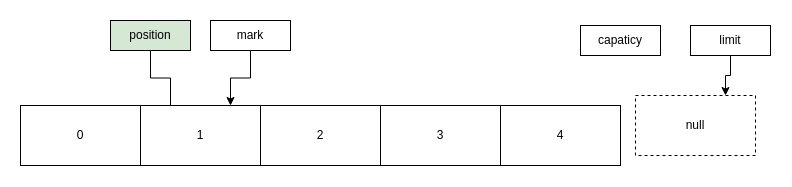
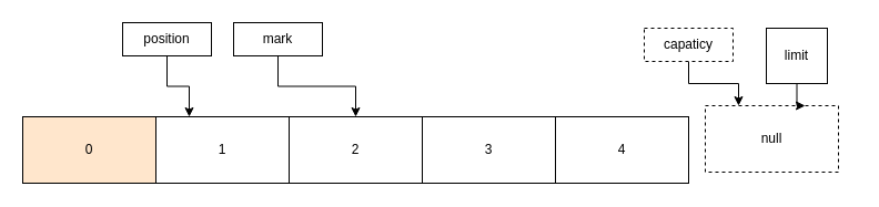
  <mxCell id="0" />
  <mxCell id="1" parent="0" />
- <mxCell id="2" value="0" style="rounded=0;whiteSpace=wrap;html=1;" vertex="1" parent="1"><mxGeometry x="20" y="105" width="120" height="60" as="geometry" /></mxCell>
+ <mxCell id="2" value="0" style="rounded=0;whiteSpace=wrap;html=1;fillColor=#ffe6cc;" vertex="1" parent="1"><mxGeometry x="20" y="105" width="120" height="60" as="geometry" /></mxCell>
  <mxCell id="3" value="1" style="rounded=0;whiteSpace=wrap;html=1;" vertex="1" parent="1"><mxGeometry x="140" y="105" width="120" height="60" as="geometry" /></mxCell>
  <mxCell id="4" value="2" style="rounded=0;whiteSpace=wrap;html=1;" vertex="1" parent="1"><mxGeometry x="260" y="105" width="120" height="60" as="geometry" /></mxCell>
  <mxCell id="5" value="3" style="rounded=0;whiteSpace=wrap;html=1;" vertex="1" parent="1"><mxGeometry x="380" y="105" width="120" height="60" as="geometry" /></mxCell>
  <mxCell id="6" value="4" style="rounded=0;whiteSpace=wrap;html=1;" vertex="1" parent="1"><mxGeometry x="500" y="105" width="120" height="60" as="geometry" /></mxCell>
- <mxCell id="7" style="edgeStyle=orthogonalEdgeStyle;rounded=0;orthogonalLoop=1;jettySize=auto;html=1;entryX=0.25;entryY=0;entryDx=0;entryDy=0;endArrow=none;" edge="1" parent="1" source="8" target="3"><mxGeometry relative="1" as="geometry" /></mxCell>
- <mxCell id="8" value="position" style="rounded=0;whiteSpace=wrap;html=1;fillColor=#d5e8d4;" vertex="1" parent="1"><mxGeometry x="110" y="20" width="80" height="30" as="geometry" /></mxCell>
- <mxCell id="9" style="edgeStyle=orthogonalEdgeStyle;rounded=0;orthogonalLoop=1;jettySize=auto;html=1;entryX=0.75;entryY=0;entryDx=0;entryDy=0;" edge="1" parent="1" source="10" target="3"><mxGeometry relative="1" as="geometry" /></mxCell>
+ <mxCell id="7" style="edgeStyle=orthogonalEdgeStyle;rounded=0;orthogonalLoop=1;jettySize=auto;html=1;entryX=0.25;entryY=0;entryDx=0;entryDy=0;" edge="1" parent="1" source="8" target="3"><mxGeometry relative="1" as="geometry" /></mxCell>
+ <mxCell id="8" value="position" style="rounded=0;whiteSpace=wrap;html=1;" vertex="1" parent="1"><mxGeometry x="110" y="20" width="80" height="30" as="geometry" /></mxCell>
+ <mxCell id="9" style="edgeStyle=orthogonalEdgeStyle;rounded=0;orthogonalLoop=1;jettySize=auto;html=1;" edge="1" parent="1" source="10" target="4"><mxGeometry relative="1" as="geometry" /></mxCell>
  <mxCell id="10" value="mark" style="rounded=0;whiteSpace=wrap;html=1;" vertex="1" parent="1"><mxGeometry x="210" y="20" width="80" height="30" as="geometry" /></mxCell>
- <mxCell id="12" value="capaticy" style="rounded=0;whiteSpace=wrap;html=1;" vertex="1" parent="1"><mxGeometry x="580" y="25" width="80" height="30" as="geometry" /></mxCell>
+ <mxCell id="11" style="edgeStyle=orthogonalEdgeStyle;rounded=0;orthogonalLoop=1;jettySize=auto;html=1;exitX=0.5;exitY=1;exitDx=0;exitDy=0;entryX=0.25;entryY=0;entryDx=0;entryDy=0;" edge="1" parent="1" source="12" target="13"><mxGeometry relative="1" as="geometry" /></mxCell>
+ <mxCell id="12" value="capaticy" style="rounded=0;whiteSpace=wrap;html=1;dashed=1;" vertex="1" parent="1"><mxGeometry x="580" y="25" width="80" height="30" as="geometry" /></mxCell>
  <mxCell id="13" value="null" style="rounded=0;whiteSpace=wrap;html=1;dashed=1;" vertex="1" parent="1"><mxGeometry x="635" y="95" width="120" height="60" as="geometry" /></mxCell>
  <mxCell id="14" style="edgeStyle=orthogonalEdgeStyle;rounded=0;orthogonalLoop=1;jettySize=auto;html=1;entryX=0.75;entryY=0;entryDx=0;entryDy=0;" edge="1" parent="1" source="15" target="13"><mxGeometry relative="1" as="geometry" /></mxCell>
- <mxCell id="15" value="limit" style="rounded=0;whiteSpace=wrap;html=1;" vertex="1" parent="1"><mxGeometry x="690" y="25" width="80" height="30" as="geometry" /></mxCell>
+ <mxCell id="15" value="limit" style="rounded=0;whiteSpace=wrap;html=1;" vertex="1" parent="1"><mxGeometry x="690" y="25" width="55" height="50" as="geometry" /></mxCell>
